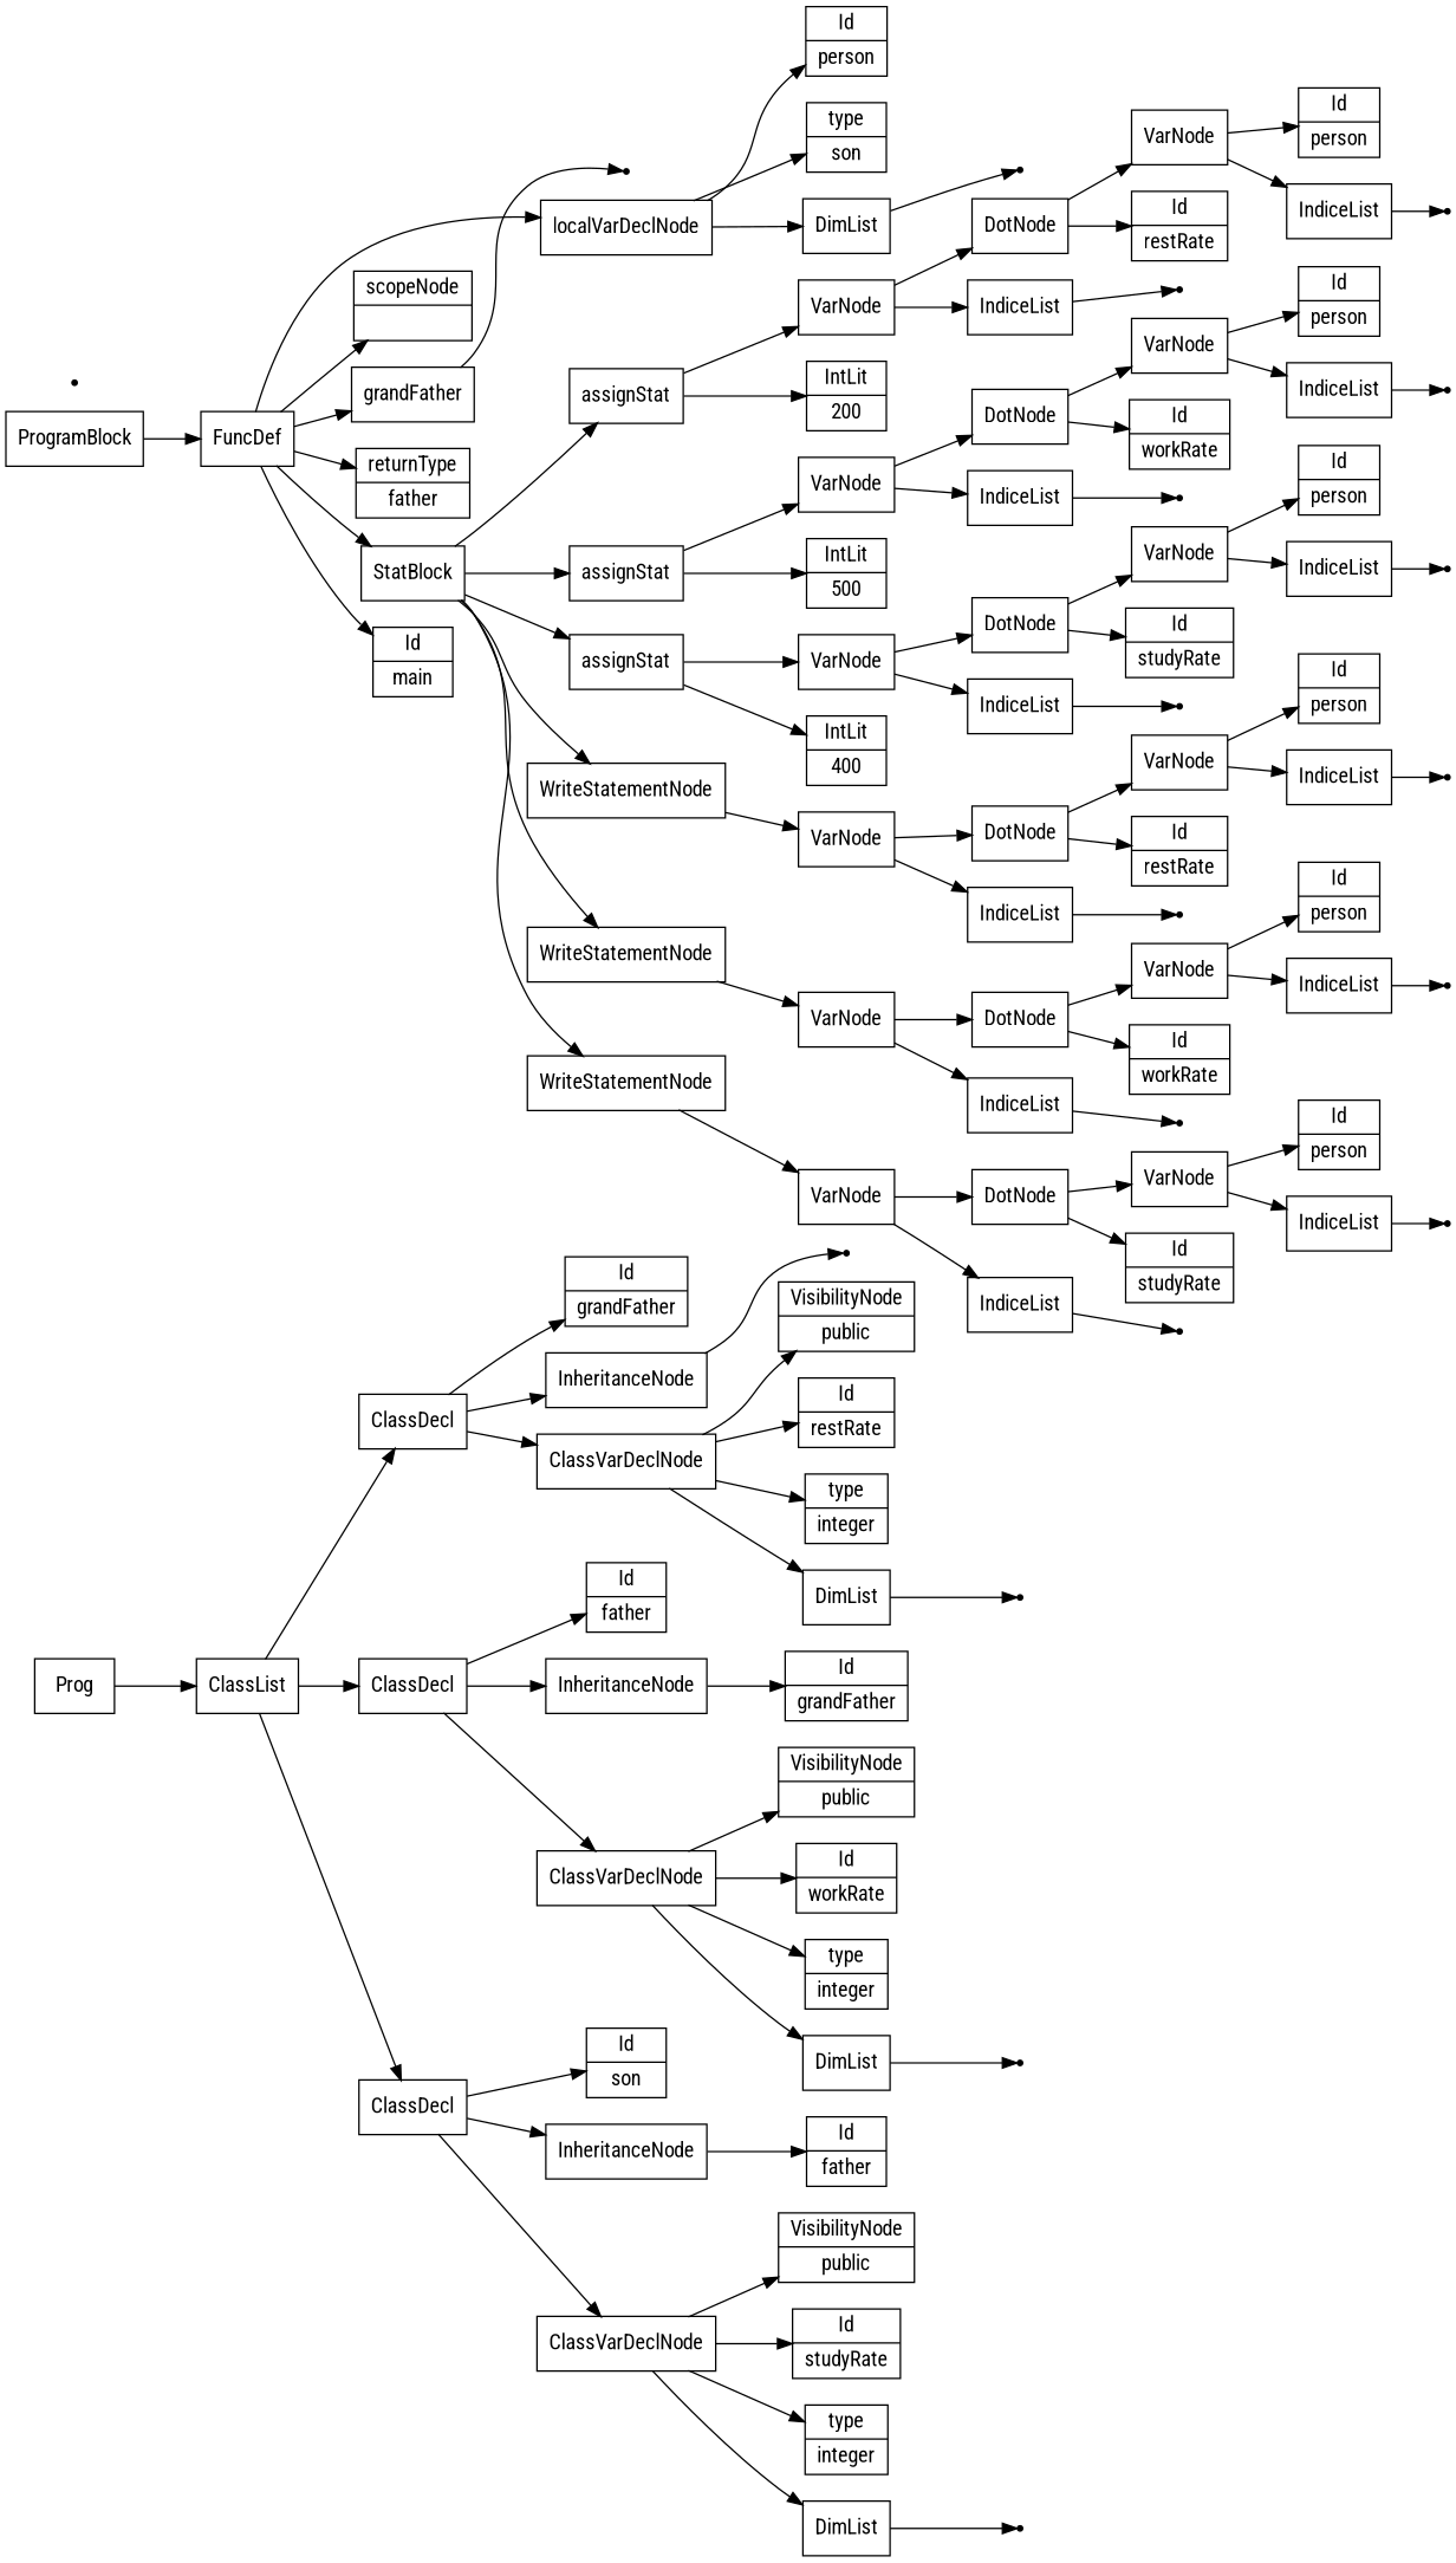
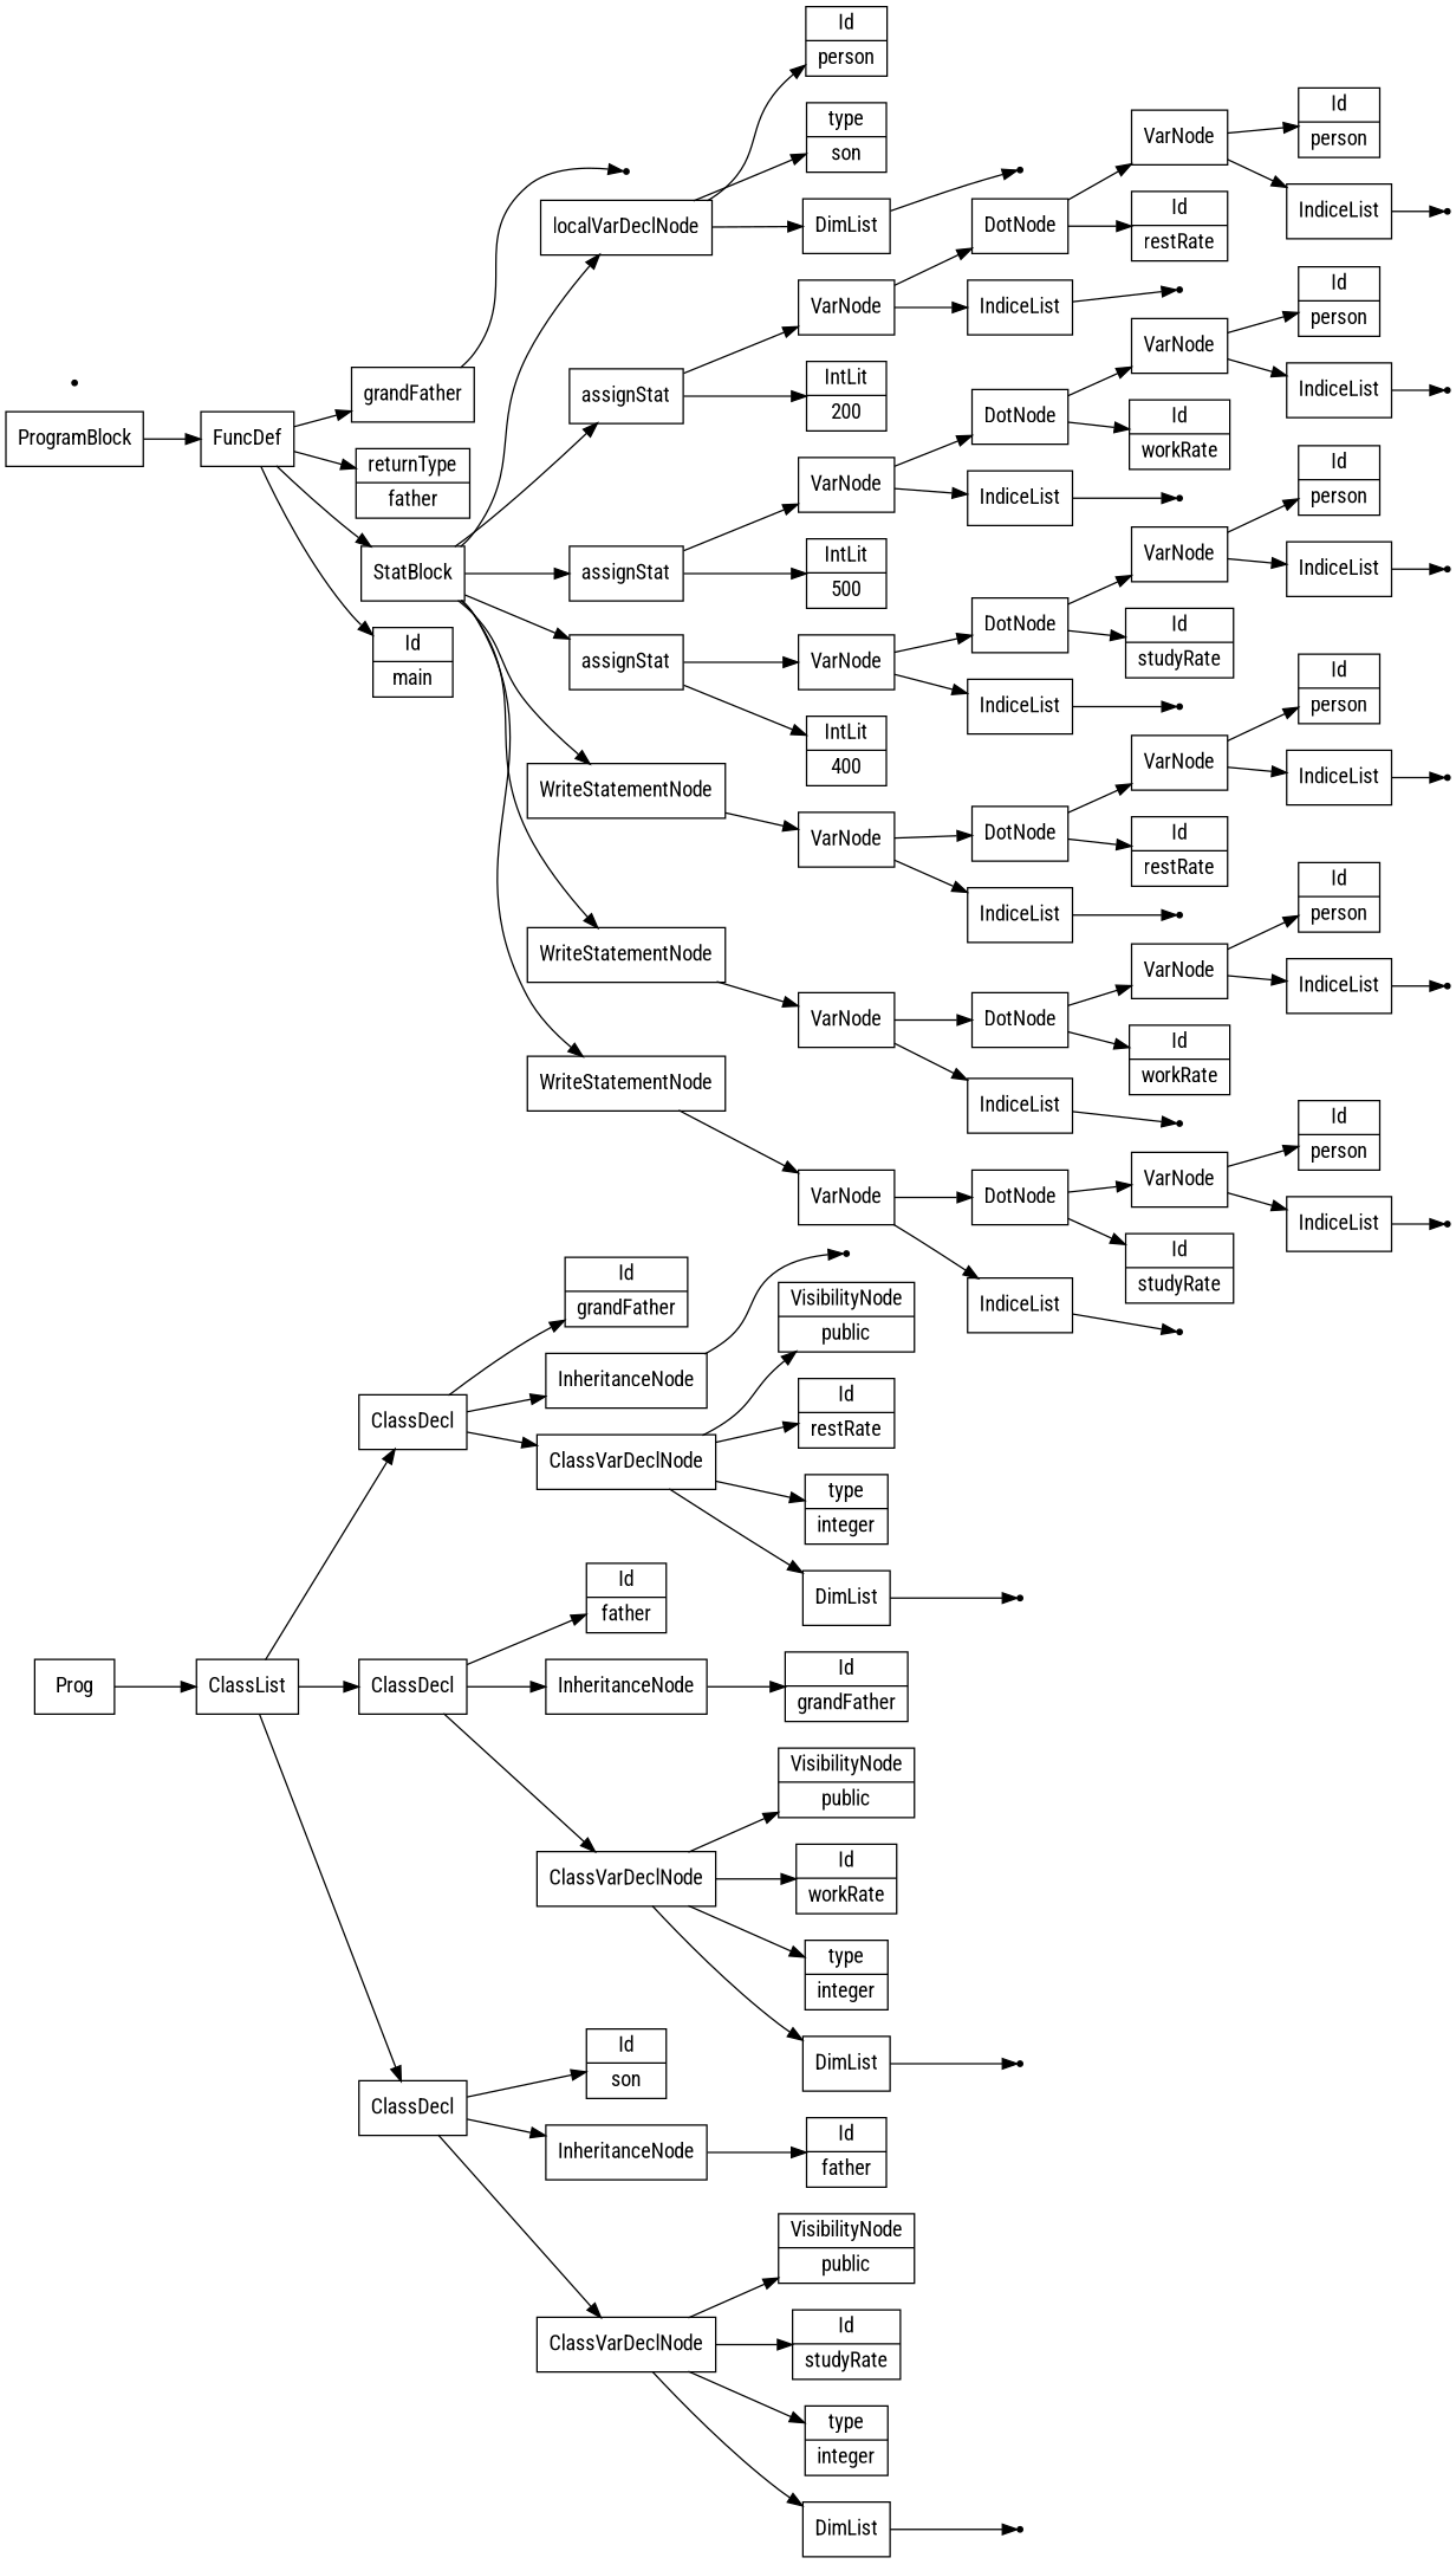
  digraph {
    fontname="Roboto Condensed"
    ordering=out
    rankdir=LR
    splines=spline
    node [fontname="Roboto Condensed" shape=record]
    edge [fontname="Roboto Condensed"]
    n1 [label="Id|grandFather"]
    none2 [shape=point]
    n3 [label=InheritanceNode]
    n4 [label="VisibilityNode|public"]
    n5 [label="Id|restRate"]
    n6 [label="type|integer"]
    none8 [shape=point]
    n8 [label=DimList]
    n9 [label=ClassVarDeclNode]
    n10 [label=ClassDecl]
    n11 [label="Id|father"]
    n12 [label="Id|grandFather"]
    n13 [label=InheritanceNode]
    n14 [label="VisibilityNode|public"]
    n15 [label="Id|workRate"]
    n16 [label="type|integer"]
    none20 [shape=point]
    n18 [label=DimList]
    n19 [label=ClassVarDeclNode]
    n20 [label=ClassDecl]
    n21 [label="Id|son"]
    n22 [label="Id|father"]
    n23 [label=InheritanceNode]
    n24 [label="VisibilityNode|public"]
    n25 [label="Id|studyRate"]
    n26 [label="type|integer"]
    none32 [shape=point]
    n28 [label=DimList]
    n29 [label=ClassVarDeclNode]
    n30 [label=ClassDecl]
-   n31 [label="scopeNode| "]
    none39 [shape=point]
    n33 [label=grandFather]
    n34 [label="returnType|father"]
    n35 [label="Id|person"]
    n36 [label="type|son"]
    none46 [shape=point]
    n38 [label=DimList]
    n39 [label=localVarDeclNode]
    n40 [label="Id|person"]
    none51 [shape=point]
    n42 [label=IndiceList]
    n43 [label=VarNode]
    n44 [label="Id|restRate"]
    n45 [label=DotNode]
    none57 [shape=point]
    n47 [label=IndiceList]
    n48 [label=VarNode]
    n49 [label="IntLit|200"]
    n50 [label=assignStat]
    n51 [label="Id|person"]
    none64 [shape=point]
    n53 [label=IndiceList]
    n54 [label=VarNode]
    n55 [label="Id|workRate"]
    n56 [label=DotNode]
    none70 [shape=point]
    n58 [label=IndiceList]
    n59 [label=VarNode]
    n60 [label="IntLit|500"]
    n61 [label=assignStat]
    n62 [label="Id|person"]
    none77 [shape=point]
    n64 [label=IndiceList]
    n65 [label=VarNode]
    n66 [label="Id|studyRate"]
    n67 [label=DotNode]
    none83 [shape=point]
    n69 [label=IndiceList]
    n70 [label=VarNode]
    n71 [label="IntLit|400"]
    n72 [label=assignStat]
    n73 [label="Id|person"]
    none90 [shape=point]
    n75 [label=IndiceList]
    n76 [label=VarNode]
    n77 [label="Id|restRate"]
    n78 [label=DotNode]
    none96 [shape=point]
    n80 [label=IndiceList]
    n81 [label=VarNode]
    n82 [label=WriteStatementNode]
    n83 [label="Id|person"]
    none102 [shape=point]
    n85 [label=IndiceList]
    n86 [label=VarNode]
    n87 [label="Id|workRate"]
    n88 [label=DotNode]
    none108 [shape=point]
    n90 [label=IndiceList]
    n91 [label=VarNode]
    n92 [label=WriteStatementNode]
    n93 [label="Id|person"]
    none114 [shape=point]
    n95 [label=IndiceList]
    n96 [label=VarNode]
    n97 [label="Id|studyRate"]
    n98 [label=DotNode]
    none120 [shape=point]
    n100 [label=IndiceList]
    n101 [label=VarNode]
    n102 [label=WriteStatementNode]
    n103 [label=StatBlock]
    n104 [label=FuncDef]
    n105 [label="Id|main"]
    n106 [label=ClassList]
    n107 [label=Prog]
    n108 [label=ProgramBlock]
    none130 [shape=point]
    n3 -> none2
    n8 -> none8
    n9 -> n4
    n9 -> n5
    n9 -> n6
    n9 -> n8
    n10 -> n1
    n10 -> n3
    n10 -> n9
    n13 -> n12
    n18 -> none20
    n19 -> n14
    n19 -> n15
    n19 -> n16
    n19 -> n18
    n20 -> n11
    n20 -> n13
    n20 -> n19
    n23 -> n22
    n28 -> none32
    n29 -> n24
    n29 -> n25
    n29 -> n26
    n29 -> n28
    n30 -> n21
    n30 -> n23
    n30 -> n29
    n33 -> none39
    n38 -> none46
    n39 -> n35
    n39 -> n36
    n39 -> n38
    n42 -> none51
    n43 -> n40
    n43 -> n42
    n45 -> n43
    n45 -> n44
    n47 -> none57
    n48 -> n45
    n48 -> n47
    n50 -> n48
    n50 -> n49
    n53 -> none64
    n54 -> n51
    n54 -> n53
    n56 -> n54
    n56 -> n55
    n58 -> none70
    n59 -> n56
    n59 -> n58
    n61 -> n59
    n61 -> n60
    n64 -> none77
    n65 -> n62
    n65 -> n64
    n67 -> n65
    n67 -> n66
    n69 -> none83
    n70 -> n67
    n70 -> n69
    n72 -> n70
    n72 -> n71
    n75 -> none90
    n76 -> n73
    n76 -> n75
    n78 -> n76
    n78 -> n77
    n80 -> none96
    n81 -> n78
    n81 -> n80
    n82 -> n81
    n85 -> none102
    n86 -> n83
    n86 -> n85
    n88 -> n86
    n88 -> n87
    n90 -> none108
    n91 -> n88
    n91 -> n90
    n92 -> n91
    n95 -> none114
    n96 -> n93
    n96 -> n95
    n98 -> n96
    n98 -> n97
    n100 -> none120
    n101 -> n98
    n101 -> n100
    n102 -> n101
-   n104 -> n39
+   n103 -> n39
    n103 -> n50
    n103 -> n61
    n103 -> n72
    n103 -> n82
    n103 -> n92
    n103 -> n102
-   n104 -> n31
    n104 -> n33
    n104 -> n34
    n104 -> n103
    n104 -> n105
    n106 -> n10
    n106 -> n20
    n106 -> n30
    n107 -> n106
    n108 -> n104
  }
